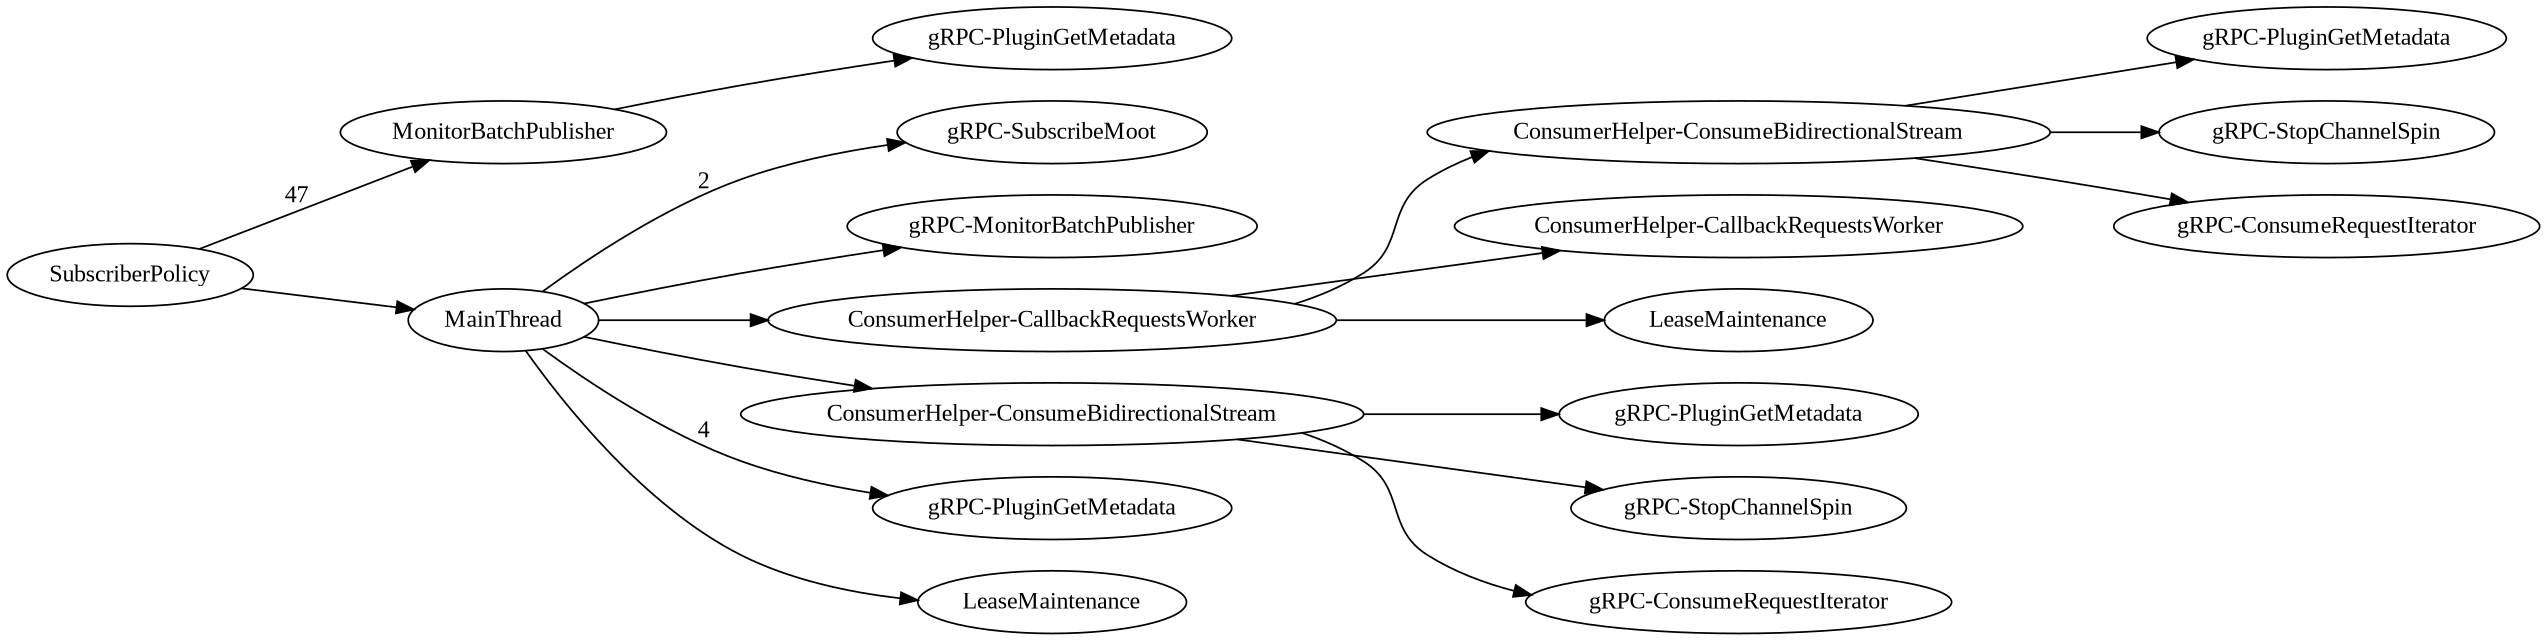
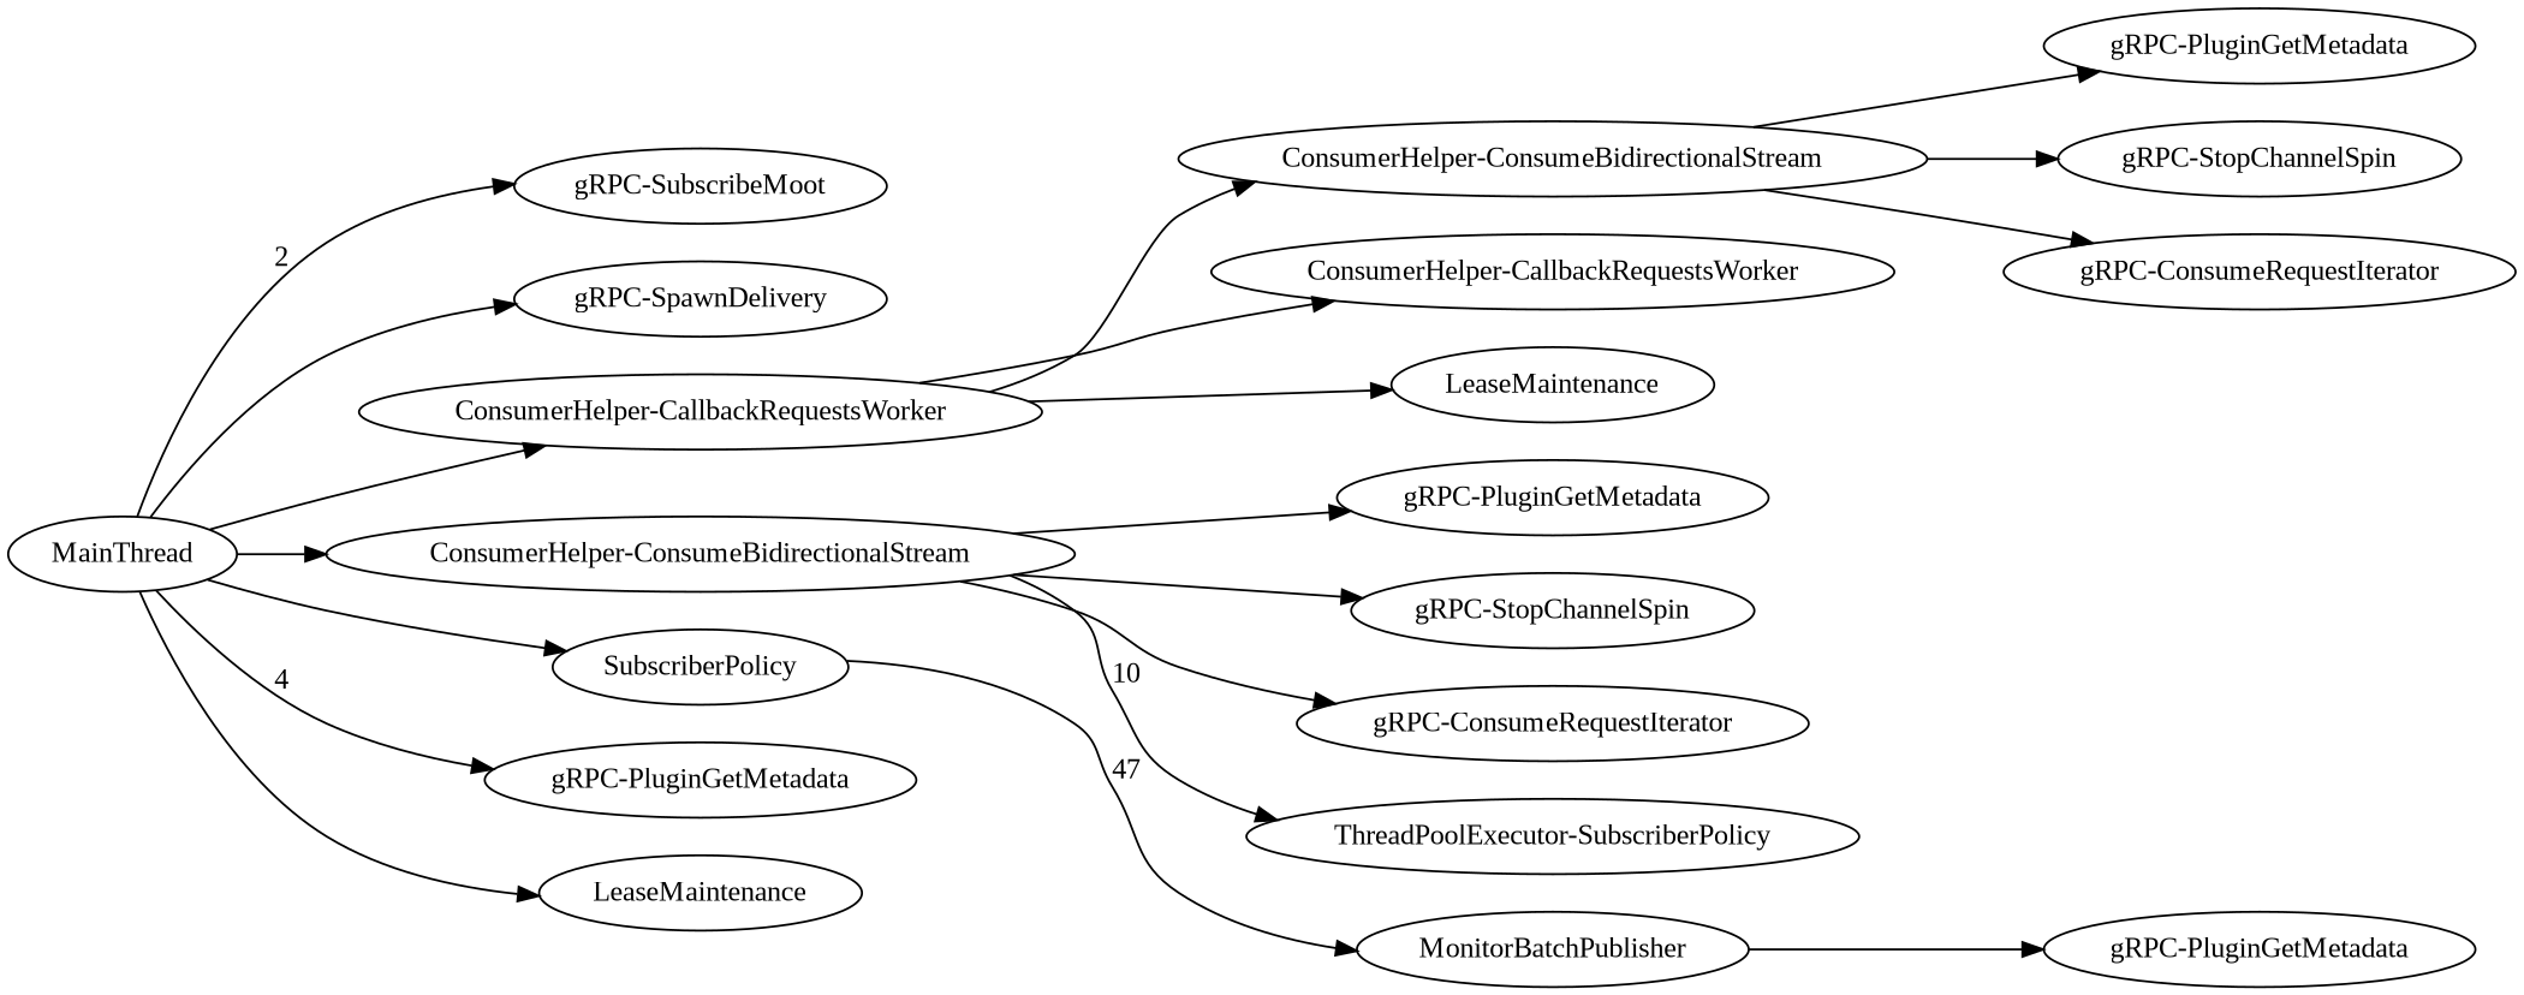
  digraph {
    fontname="Liberation Serif"
    rankdir=LR
    node [fontname="Liberation Serif"]
    edge [fontname="Liberation Serif"]
    n1 [label="gRPC-SubscribeMoot"]
-   n2 [label="gRPC-MonitorBatchPublisher"]
+   n2 [label="gRPC-SpawnDelivery"]
    n3 [label="ConsumerHelper-ConsumeBidirectionalStream"]
    n4 [label="gRPC-PluginGetMetadata"]
    n5 [label="gRPC-StopChannelSpin"]
    n6 [label="gRPC-ConsumeRequestIterator"]
    n7 [label="ConsumerHelper-CallbackRequestsWorker"]
    n8 [label="ConsumerHelper-CallbackRequestsWorker"]
    n9 [label=LeaseMaintenance]
    n10 [label="ConsumerHelper-ConsumeBidirectionalStream"]
    n11 [label="gRPC-PluginGetMetadata"]
    n12 [label="gRPC-StopChannelSpin"]
    n13 [label="gRPC-ConsumeRequestIterator"]
+   "ThreadPoolExecutor-SubscriberPolicy"
    n15 [label=MonitorBatchPublisher]
    n16 [label="gRPC-PluginGetMetadata"]
    n17 [label=SubscriberPolicy]
    MainThread
    n19 [label="gRPC-PluginGetMetadata"]
    n20 [label=LeaseMaintenance]
    n3 -> n4
    n3 -> n5
    n3 -> n6
    n7 -> n3
    n7 -> n8
    n7 -> n9
    n10 -> n11
    n10 -> n12
    n10 -> n13
+   n10 -> "ThreadPoolExecutor-SubscriberPolicy" [label=10]
    n15 -> n16
    n17 -> n15 [label=47]
    MainThread -> n1 [label=2]
    MainThread -> n2
    MainThread -> n7
    MainThread -> n10
-   n17 -> MainThread
+   MainThread -> n17
    MainThread -> n19 [label=4]
    MainThread -> n20
  }
